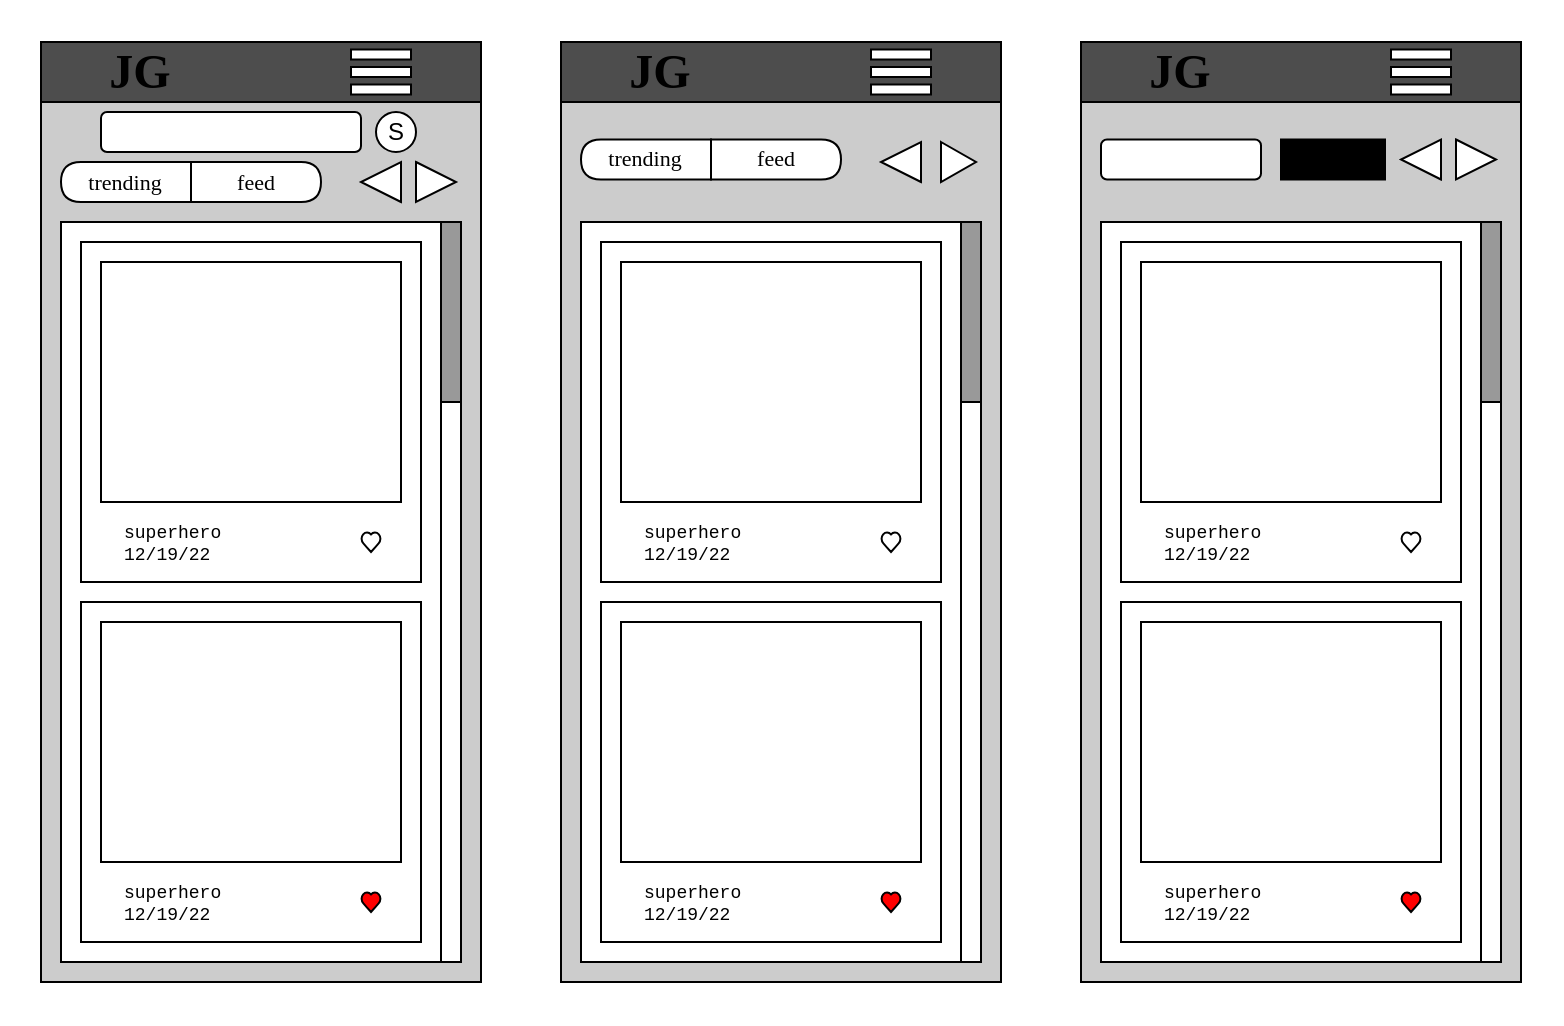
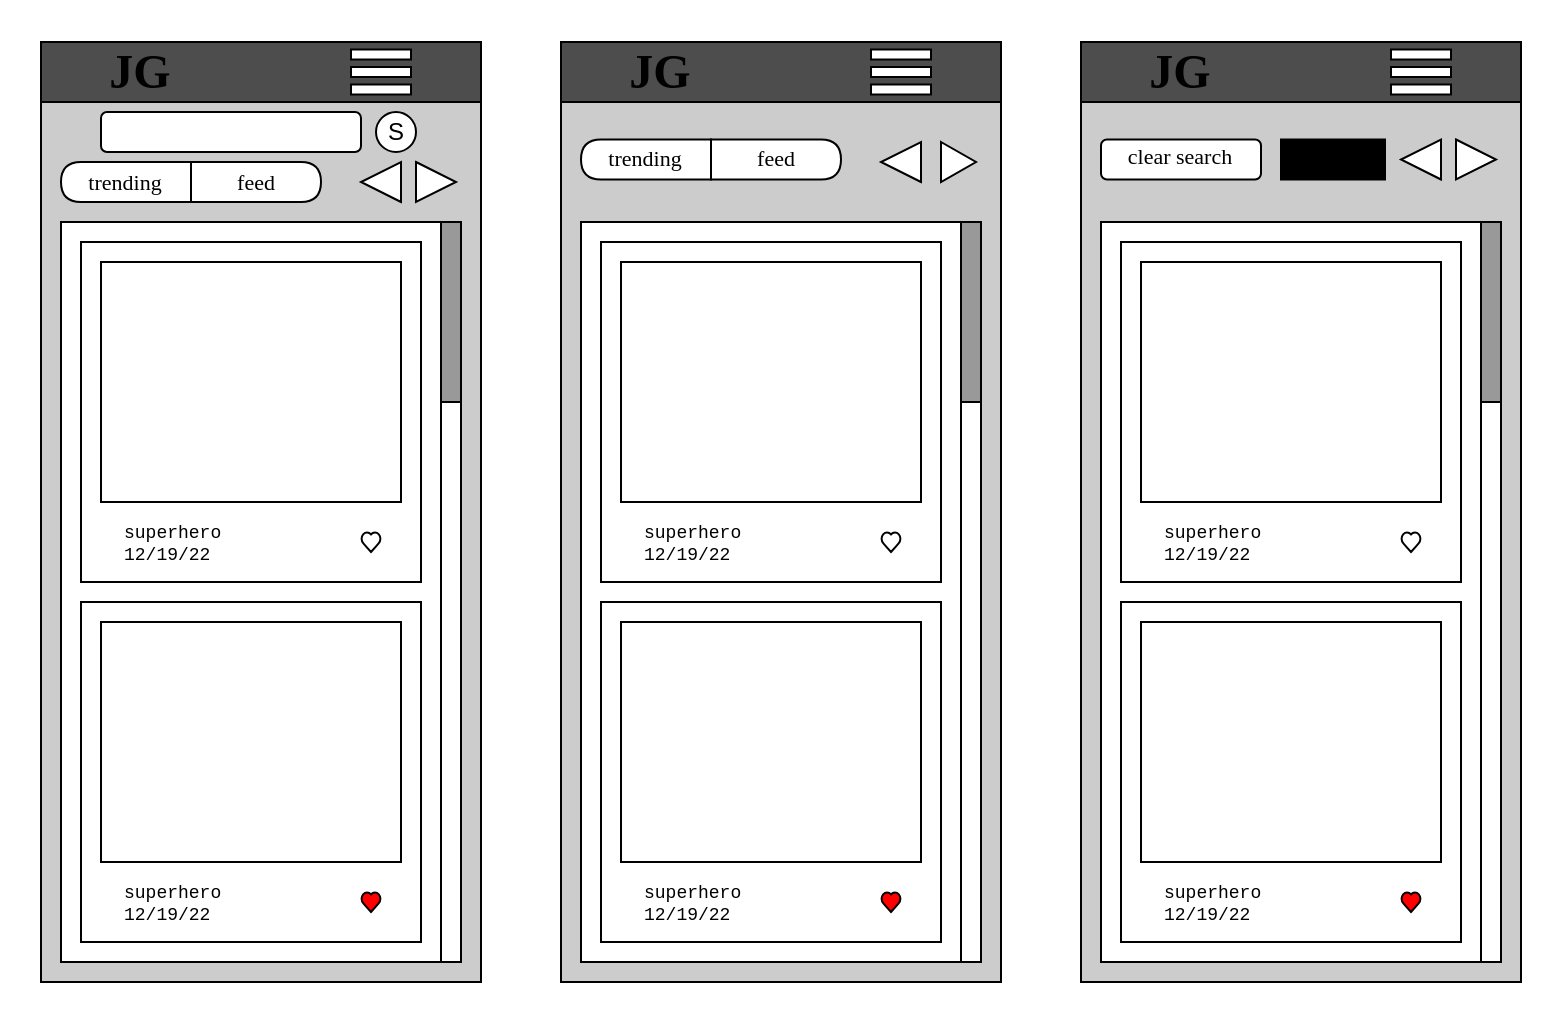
  <mxCell id="0" />
  <mxCell id="1" parent="0" />
  <mxCell id="2" value="" style="rounded=0;whiteSpace=wrap;html=1;fillColor=#CCCCCC;" parent="1" vertex="1"><mxGeometry x="280" y="20.5" width="220" height="470" as="geometry" /></mxCell>
  <mxCell id="3" value="" style="rounded=0;whiteSpace=wrap;html=1;fillColor=#4D4D4D;" parent="1" vertex="1"><mxGeometry x="280" y="20.5" width="220" height="30" as="geometry" /></mxCell>
  <mxCell id="4" value="&lt;font style=&quot;font-size: 24px&quot; face=&quot;Verdana&quot;&gt;&lt;b&gt;JG&lt;/b&gt;&lt;/font&gt;" style="text;html=1;strokeColor=none;fillColor=none;align=center;verticalAlign=middle;whiteSpace=wrap;rounded=0;" parent="1" vertex="1"><mxGeometry x="300" y="24.25" width="60" height="22.5" as="geometry" /></mxCell>
  <mxCell id="5" value="" style="shape=delay;whiteSpace=wrap;html=1;rotation=-180;" parent="1" vertex="1"><mxGeometry x="290" y="69.25" width="65" height="20" as="geometry" /></mxCell>
  <mxCell id="6" value="" style="shape=delay;whiteSpace=wrap;html=1;rotation=0;" parent="1" vertex="1"><mxGeometry x="355" y="69.25" width="65" height="20" as="geometry" /></mxCell>
  <mxCell id="7" value="" style="triangle;whiteSpace=wrap;html=1;rotation=-180;" parent="1" vertex="1"><mxGeometry x="440" y="70.5" width="20" height="20" as="geometry" /></mxCell>
  <mxCell id="8" value="" style="rounded=0;whiteSpace=wrap;html=1;fillColor=#FFFFFF;" parent="1" vertex="1"><mxGeometry x="290" y="110.5" width="200" height="370" as="geometry" /></mxCell>
  <mxCell id="9" value="" style="whiteSpace=wrap;html=1;aspect=fixed;" parent="1" vertex="1"><mxGeometry x="300" y="120.5" width="170" height="170" as="geometry" /></mxCell>
  <mxCell id="10" value="" style="whiteSpace=wrap;html=1;aspect=fixed;" parent="1" vertex="1"><mxGeometry x="300" y="300.5" width="170" height="170" as="geometry" /></mxCell>
  <mxCell id="11" value="" style="rounded=0;whiteSpace=wrap;html=1;" parent="1" vertex="1"><mxGeometry x="310" y="130.5" width="150" height="120" as="geometry" /></mxCell>
  <mxCell id="12" value="" style="rounded=0;whiteSpace=wrap;html=1;" parent="1" vertex="1"><mxGeometry x="310" y="310.5" width="150" height="120" as="geometry" /></mxCell>
  <mxCell id="13" value="&lt;font face=&quot;Verdana&quot; style=&quot;font-size: 11px&quot;&gt;trending&lt;/font&gt;" style="text;html=1;strokeColor=none;fillColor=none;align=center;verticalAlign=middle;whiteSpace=wrap;rounded=0;fontSize=12;" parent="1" vertex="1"><mxGeometry x="300" y="74.25" width="45" height="10" as="geometry" /></mxCell>
  <mxCell id="14" value="&lt;font face=&quot;Verdana&quot; style=&quot;font-size: 11px&quot;&gt;feed&lt;/font&gt;" style="text;html=1;strokeColor=none;fillColor=none;align=center;verticalAlign=middle;whiteSpace=wrap;rounded=0;fontSize=12;" parent="1" vertex="1"><mxGeometry x="373.75" y="74.25" width="27.5" height="10" as="geometry" /></mxCell>
  <mxCell id="15" value="&lt;div&gt;&lt;span style=&quot;font-size: 9px ; font-family: &amp;#34;courier new&amp;#34;&quot;&gt;superhero&lt;/span&gt;&lt;/div&gt;&lt;font style=&quot;font-size: 9px&quot; face=&quot;Courier New&quot;&gt;&lt;div&gt;&lt;span&gt;12/19/22&lt;/span&gt;&lt;/div&gt;&lt;/font&gt;" style="text;html=1;strokeColor=none;fillColor=none;align=left;verticalAlign=middle;whiteSpace=wrap;rounded=0;fontFamily=Verdana;fontSize=11;" parent="1" vertex="1"><mxGeometry x="320" y="255.5" width="70" height="30" as="geometry" /></mxCell>
  <mxCell id="16" value="&lt;div&gt;&lt;span style=&quot;font-size: 9px ; font-family: &amp;#34;courier new&amp;#34;&quot;&gt;superhero&lt;/span&gt;&lt;/div&gt;&lt;font style=&quot;font-size: 9px&quot; face=&quot;Courier New&quot;&gt;&lt;div&gt;&lt;span&gt;12/19/22&lt;/span&gt;&lt;/div&gt;&lt;/font&gt;" style="text;html=1;strokeColor=none;fillColor=none;align=left;verticalAlign=middle;whiteSpace=wrap;rounded=0;fontFamily=Verdana;fontSize=11;" parent="1" vertex="1"><mxGeometry x="320" y="435.5" width="70" height="30" as="geometry" /></mxCell>
  <mxCell id="17" value="" style="verticalLabelPosition=bottom;verticalAlign=top;html=1;shape=mxgraph.basic.heart" parent="1" vertex="1"><mxGeometry x="440" y="265.5" width="10" height="10" as="geometry" /></mxCell>
  <mxCell id="18" value="" style="verticalLabelPosition=bottom;verticalAlign=top;html=1;shape=mxgraph.basic.heart;fillColor=#FF0000;" parent="1" vertex="1"><mxGeometry x="440" y="445.5" width="10" height="10" as="geometry" /></mxCell>
  <mxCell id="19" value="" style="rounded=0;whiteSpace=wrap;html=1;fontFamily=Courier New;fontSize=11;" parent="1" vertex="1"><mxGeometry x="480" y="110.5" width="10" height="370" as="geometry" /></mxCell>
  <mxCell id="20" value="" style="rounded=0;whiteSpace=wrap;html=1;fontFamily=Courier New;fontSize=11;fillColor=#999999;" parent="1" vertex="1"><mxGeometry x="480" y="110.5" width="10" height="90" as="geometry" /></mxCell>
  <mxCell id="21" value="" style="rounded=0;whiteSpace=wrap;html=1;" parent="1" vertex="1"><mxGeometry x="435" y="24.25" width="30" height="5" as="geometry" /></mxCell>
  <mxCell id="22" value="" style="rounded=0;whiteSpace=wrap;html=1;" parent="1" vertex="1"><mxGeometry x="435" y="33" width="30" height="5" as="geometry" /></mxCell>
  <mxCell id="23" value="" style="rounded=0;whiteSpace=wrap;html=1;" parent="1" vertex="1"><mxGeometry x="435" y="41.75" width="30" height="5" as="geometry" /></mxCell>
  <mxCell id="24" value="" style="triangle;whiteSpace=wrap;html=1;" parent="1" vertex="1"><mxGeometry x="470" y="70.5" width="17.5" height="20" as="geometry" /></mxCell>
  <mxCell id="25" value="" style="rounded=0;whiteSpace=wrap;html=1;fillColor=#CCCCCC;" vertex="1" parent="1"><mxGeometry x="540" y="20.5" width="220" height="470" as="geometry" /></mxCell>
  <mxCell id="26" value="" style="rounded=0;whiteSpace=wrap;html=1;fillColor=#4D4D4D;" vertex="1" parent="1"><mxGeometry x="540" y="20.5" width="220" height="30" as="geometry" /></mxCell>
  <mxCell id="27" value="&lt;font style=&quot;font-size: 24px&quot; face=&quot;Verdana&quot;&gt;&lt;b&gt;JG&lt;/b&gt;&lt;/font&gt;" style="text;html=1;strokeColor=none;fillColor=none;align=center;verticalAlign=middle;whiteSpace=wrap;rounded=0;" vertex="1" parent="1"><mxGeometry x="560" y="24.25" width="60" height="22.5" as="geometry" /></mxCell>
  <mxCell id="28" value="" style="triangle;whiteSpace=wrap;html=1;rotation=-180;" vertex="1" parent="1"><mxGeometry x="700" y="69.25" width="20" height="20" as="geometry" /></mxCell>
  <mxCell id="29" value="" style="rounded=0;whiteSpace=wrap;html=1;fillColor=#FFFFFF;" vertex="1" parent="1"><mxGeometry x="550" y="110.5" width="200" height="370" as="geometry" /></mxCell>
  <mxCell id="30" value="" style="whiteSpace=wrap;html=1;aspect=fixed;" vertex="1" parent="1"><mxGeometry x="560" y="120.5" width="170" height="170" as="geometry" /></mxCell>
  <mxCell id="31" value="" style="whiteSpace=wrap;html=1;aspect=fixed;" vertex="1" parent="1"><mxGeometry x="560" y="300.5" width="170" height="170" as="geometry" /></mxCell>
  <mxCell id="32" value="" style="rounded=0;whiteSpace=wrap;html=1;" vertex="1" parent="1"><mxGeometry x="570" y="130.5" width="150" height="120" as="geometry" /></mxCell>
  <mxCell id="33" value="" style="rounded=0;whiteSpace=wrap;html=1;" vertex="1" parent="1"><mxGeometry x="570" y="310.5" width="150" height="120" as="geometry" /></mxCell>
  <mxCell id="34" value="&lt;div&gt;&lt;span style=&quot;font-size: 9px ; font-family: &amp;#34;courier new&amp;#34;&quot;&gt;superhero&lt;/span&gt;&lt;/div&gt;&lt;font style=&quot;font-size: 9px&quot; face=&quot;Courier New&quot;&gt;&lt;div&gt;&lt;span&gt;12/19/22&lt;/span&gt;&lt;/div&gt;&lt;/font&gt;" style="text;html=1;strokeColor=none;fillColor=none;align=left;verticalAlign=middle;whiteSpace=wrap;rounded=0;fontFamily=Verdana;fontSize=11;" vertex="1" parent="1"><mxGeometry x="580" y="255.5" width="70" height="30" as="geometry" /></mxCell>
  <mxCell id="35" value="&lt;div&gt;&lt;span style=&quot;font-size: 9px ; font-family: &amp;#34;courier new&amp;#34;&quot;&gt;superhero&lt;/span&gt;&lt;/div&gt;&lt;font style=&quot;font-size: 9px&quot; face=&quot;Courier New&quot;&gt;&lt;div&gt;&lt;span&gt;12/19/22&lt;/span&gt;&lt;/div&gt;&lt;/font&gt;" style="text;html=1;strokeColor=none;fillColor=none;align=left;verticalAlign=middle;whiteSpace=wrap;rounded=0;fontFamily=Verdana;fontSize=11;" vertex="1" parent="1"><mxGeometry x="580" y="435.5" width="70" height="30" as="geometry" /></mxCell>
  <mxCell id="36" value="" style="verticalLabelPosition=bottom;verticalAlign=top;html=1;shape=mxgraph.basic.heart" vertex="1" parent="1"><mxGeometry x="700" y="265.5" width="10" height="10" as="geometry" /></mxCell>
  <mxCell id="37" value="" style="verticalLabelPosition=bottom;verticalAlign=top;html=1;shape=mxgraph.basic.heart;fillColor=#FF0000;" vertex="1" parent="1"><mxGeometry x="700" y="445.5" width="10" height="10" as="geometry" /></mxCell>
  <mxCell id="38" value="" style="rounded=0;whiteSpace=wrap;html=1;fontFamily=Courier New;fontSize=11;" vertex="1" parent="1"><mxGeometry x="740" y="110.5" width="10" height="370" as="geometry" /></mxCell>
  <mxCell id="39" value="" style="rounded=0;whiteSpace=wrap;html=1;fontFamily=Courier New;fontSize=11;fillColor=#999999;" vertex="1" parent="1"><mxGeometry x="740" y="110.5" width="10" height="90" as="geometry" /></mxCell>
  <mxCell id="40" value="" style="rounded=0;whiteSpace=wrap;html=1;" vertex="1" parent="1"><mxGeometry x="695" y="24.25" width="30" height="5" as="geometry" /></mxCell>
  <mxCell id="41" value="" style="rounded=0;whiteSpace=wrap;html=1;" vertex="1" parent="1"><mxGeometry x="695" y="33" width="30" height="5" as="geometry" /></mxCell>
  <mxCell id="42" value="" style="rounded=0;whiteSpace=wrap;html=1;" vertex="1" parent="1"><mxGeometry x="695" y="41.75" width="30" height="5" as="geometry" /></mxCell>
  <mxCell id="43" value="" style="triangle;whiteSpace=wrap;html=1;" vertex="1" parent="1"><mxGeometry x="727.5" y="69.25" width="20" height="20" as="geometry" /></mxCell>
  <mxCell id="44" value="" style="rounded=1;whiteSpace=wrap;html=1;" vertex="1" parent="1"><mxGeometry x="550" y="69.25" width="80" height="20" as="geometry" /></mxCell>
+ <mxCell id="45" value="&lt;font face=&quot;Verdana&quot;&gt;&lt;span style=&quot;font-size: 11px&quot;&gt;clear search&lt;/span&gt;&lt;/font&gt;" style="text;html=1;strokeColor=none;fillColor=none;align=center;verticalAlign=middle;whiteSpace=wrap;rounded=0;fontSize=12;" vertex="1" parent="1"><mxGeometry x="555" y="70.5" width="70" height="15" as="geometry" /></mxCell>
  <mxCell id="46" value="" style="rounded=0;whiteSpace=wrap;html=1;fontFamily=Courier New;fontSize=11;fillColor=#000000;" vertex="1" parent="1"><mxGeometry x="640" y="69.25" width="52" height="20" as="geometry" /></mxCell>
  <mxCell id="47" value="" style="rounded=0;whiteSpace=wrap;html=1;fillColor=#CCCCCC;" vertex="1" parent="1"><mxGeometry x="20" y="20.5" width="220" height="470" as="geometry" /></mxCell>
  <mxCell id="48" value="" style="rounded=0;whiteSpace=wrap;html=1;fillColor=#4D4D4D;" vertex="1" parent="1"><mxGeometry x="20" y="20.5" width="220" height="30" as="geometry" /></mxCell>
  <mxCell id="49" value="&lt;font style=&quot;font-size: 24px&quot; face=&quot;Verdana&quot;&gt;&lt;b&gt;JG&lt;/b&gt;&lt;/font&gt;" style="text;html=1;strokeColor=none;fillColor=none;align=center;verticalAlign=middle;whiteSpace=wrap;rounded=0;" vertex="1" parent="1"><mxGeometry x="40" y="24.25" width="60" height="22.5" as="geometry" /></mxCell>
  <mxCell id="50" value="" style="rounded=1;whiteSpace=wrap;html=1;" vertex="1" parent="1"><mxGeometry x="50" y="55.5" width="130" height="20" as="geometry" /></mxCell>
  <mxCell id="51" value="" style="ellipse;whiteSpace=wrap;html=1;aspect=fixed;" vertex="1" parent="1"><mxGeometry x="187.5" y="55.5" width="20" height="20" as="geometry" /></mxCell>
  <mxCell id="52" value="S" style="text;html=1;strokeColor=none;fillColor=none;align=center;verticalAlign=middle;whiteSpace=wrap;rounded=0;fontSize=12;" vertex="1" parent="1"><mxGeometry x="192.5" y="60.5" width="10" height="10" as="geometry" /></mxCell>
  <mxCell id="53" value="" style="shape=delay;whiteSpace=wrap;html=1;rotation=-180;" vertex="1" parent="1"><mxGeometry x="30" y="80.5" width="65" height="20" as="geometry" /></mxCell>
  <mxCell id="54" value="" style="shape=delay;whiteSpace=wrap;html=1;rotation=0;" vertex="1" parent="1"><mxGeometry x="95" y="80.5" width="65" height="20" as="geometry" /></mxCell>
  <mxCell id="55" value="" style="triangle;whiteSpace=wrap;html=1;rotation=-180;" vertex="1" parent="1"><mxGeometry x="180" y="80.5" width="20" height="20" as="geometry" /></mxCell>
  <mxCell id="56" value="" style="rounded=0;whiteSpace=wrap;html=1;fillColor=#FFFFFF;" vertex="1" parent="1"><mxGeometry x="30" y="110.5" width="200" height="370" as="geometry" /></mxCell>
  <mxCell id="57" value="" style="whiteSpace=wrap;html=1;aspect=fixed;" vertex="1" parent="1"><mxGeometry x="40" y="120.5" width="170" height="170" as="geometry" /></mxCell>
  <mxCell id="58" value="" style="whiteSpace=wrap;html=1;aspect=fixed;" vertex="1" parent="1"><mxGeometry x="40" y="300.5" width="170" height="170" as="geometry" /></mxCell>
  <mxCell id="59" value="" style="rounded=0;whiteSpace=wrap;html=1;" vertex="1" parent="1"><mxGeometry x="50" y="130.5" width="150" height="120" as="geometry" /></mxCell>
  <mxCell id="60" value="" style="rounded=0;whiteSpace=wrap;html=1;" vertex="1" parent="1"><mxGeometry x="50" y="310.5" width="150" height="120" as="geometry" /></mxCell>
  <mxCell id="61" value="&lt;font face=&quot;Verdana&quot; style=&quot;font-size: 11px&quot;&gt;trending&lt;/font&gt;" style="text;html=1;strokeColor=none;fillColor=none;align=center;verticalAlign=middle;whiteSpace=wrap;rounded=0;fontSize=12;" vertex="1" parent="1"><mxGeometry x="40" y="85.5" width="45" height="10" as="geometry" /></mxCell>
  <mxCell id="62" value="&lt;font face=&quot;Verdana&quot; style=&quot;font-size: 11px&quot;&gt;feed&lt;/font&gt;" style="text;html=1;strokeColor=none;fillColor=none;align=center;verticalAlign=middle;whiteSpace=wrap;rounded=0;fontSize=12;" vertex="1" parent="1"><mxGeometry x="113.75" y="85.5" width="27.5" height="10" as="geometry" /></mxCell>
  <mxCell id="63" value="&lt;div&gt;&lt;span style=&quot;font-size: 9px ; font-family: &amp;#34;courier new&amp;#34;&quot;&gt;superhero&lt;/span&gt;&lt;/div&gt;&lt;font style=&quot;font-size: 9px&quot; face=&quot;Courier New&quot;&gt;&lt;div&gt;&lt;span&gt;12/19/22&lt;/span&gt;&lt;/div&gt;&lt;/font&gt;" style="text;html=1;strokeColor=none;fillColor=none;align=left;verticalAlign=middle;whiteSpace=wrap;rounded=0;fontFamily=Verdana;fontSize=11;" vertex="1" parent="1"><mxGeometry x="60" y="255.5" width="70" height="30" as="geometry" /></mxCell>
  <mxCell id="64" value="&lt;div&gt;&lt;span style=&quot;font-size: 9px ; font-family: &amp;#34;courier new&amp;#34;&quot;&gt;superhero&lt;/span&gt;&lt;/div&gt;&lt;font style=&quot;font-size: 9px&quot; face=&quot;Courier New&quot;&gt;&lt;div&gt;&lt;span&gt;12/19/22&lt;/span&gt;&lt;/div&gt;&lt;/font&gt;" style="text;html=1;strokeColor=none;fillColor=none;align=left;verticalAlign=middle;whiteSpace=wrap;rounded=0;fontFamily=Verdana;fontSize=11;" vertex="1" parent="1"><mxGeometry x="60" y="435.5" width="70" height="30" as="geometry" /></mxCell>
  <mxCell id="65" value="" style="verticalLabelPosition=bottom;verticalAlign=top;html=1;shape=mxgraph.basic.heart" vertex="1" parent="1"><mxGeometry x="180" y="265.5" width="10" height="10" as="geometry" /></mxCell>
  <mxCell id="66" value="" style="verticalLabelPosition=bottom;verticalAlign=top;html=1;shape=mxgraph.basic.heart;fillColor=#FF0000;" vertex="1" parent="1"><mxGeometry x="180" y="445.5" width="10" height="10" as="geometry" /></mxCell>
  <mxCell id="67" value="" style="rounded=0;whiteSpace=wrap;html=1;fontFamily=Courier New;fontSize=11;" vertex="1" parent="1"><mxGeometry x="220" y="110.5" width="10" height="370" as="geometry" /></mxCell>
  <mxCell id="68" value="" style="rounded=0;whiteSpace=wrap;html=1;fontFamily=Courier New;fontSize=11;fillColor=#999999;" vertex="1" parent="1"><mxGeometry x="220" y="110.5" width="10" height="90" as="geometry" /></mxCell>
  <mxCell id="69" value="" style="rounded=0;whiteSpace=wrap;html=1;" vertex="1" parent="1"><mxGeometry x="175" y="24.25" width="30" height="5" as="geometry" /></mxCell>
  <mxCell id="70" value="" style="rounded=0;whiteSpace=wrap;html=1;" vertex="1" parent="1"><mxGeometry x="175" y="33" width="30" height="5" as="geometry" /></mxCell>
  <mxCell id="71" value="" style="rounded=0;whiteSpace=wrap;html=1;" vertex="1" parent="1"><mxGeometry x="175" y="41.75" width="30" height="5" as="geometry" /></mxCell>
  <mxCell id="72" value="" style="triangle;whiteSpace=wrap;html=1;" vertex="1" parent="1"><mxGeometry x="207.5" y="80.5" width="20" height="20" as="geometry" /></mxCell>
